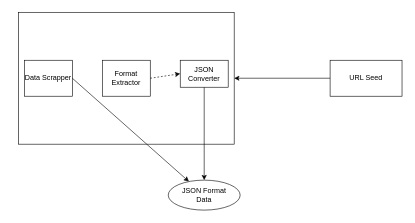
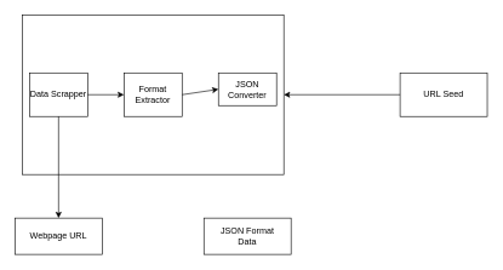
  <mxCell id="0" />
  <mxCell id="1" parent="0" />
  <mxCell id="2" value="URL Seed" style="rounded=0;whiteSpace=wrap;html=1;" vertex="1" parent="1"><mxGeometry x="550" y="100" width="120" height="60" as="geometry" /></mxCell>
  <mxCell id="3" value="" style="rounded=0;whiteSpace=wrap;html=1;" vertex="1" parent="1"><mxGeometry x="30" y="20" width="360" height="220" as="geometry" /></mxCell>
  <mxCell id="4" value="Data Scrapper" style="rounded=0;whiteSpace=wrap;html=1;" vertex="1" parent="1"><mxGeometry x="40" y="100" width="80" height="60" as="geometry" /></mxCell>
+ <mxCell id="5" value="Webpage URL" style="rounded=0;whiteSpace=wrap;html=1;" vertex="1" parent="1"><mxGeometry x="20" y="300" width="120" height="50" as="geometry" /></mxCell>
  <mxCell id="6" value="Format Extractor" style="rounded=0;whiteSpace=wrap;html=1;" vertex="1" parent="1"><mxGeometry x="170" y="100" width="80" height="60" as="geometry" /></mxCell>
  <mxCell id="7" value="JSON Converter" style="rounded=0;whiteSpace=wrap;html=1;" vertex="1" parent="1"><mxGeometry x="300" y="100" width="80" height="45" as="geometry" /></mxCell>
- <mxCell id="9" value="" style="endArrow=classic;html=1;exitX=1;exitY=0.5;exitDx=0;exitDy=0;" edge="1" parent="1" source="4" target="13"><mxGeometry width="50" height="50" relative="1" as="geometry"><mxPoint x="350" y="180" as="sourcePoint" /><mxPoint x="400" y="130" as="targetPoint" /></mxGeometry></mxCell>
- <mxCell id="10" value="" style="endArrow=classic;html=1;exitX=1;exitY=0.5;exitDx=0;exitDy=0;entryX=0;entryY=0.5;entryDx=0;entryDy=0;dashed=1;" edge="1" parent="1" source="6" target="7"><mxGeometry width="50" height="50" relative="1" as="geometry"><mxPoint x="350" y="180" as="sourcePoint" /><mxPoint x="310" y="340" as="targetPoint" /></mxGeometry></mxCell>
+ <mxCell id="8" value="" style="endArrow=classic;html=1;exitX=0.5;exitY=1;exitDx=0;exitDy=0;entryX=0.5;entryY=0;entryDx=0;entryDy=0;" edge="1" parent="1" source="4" target="5"><mxGeometry width="50" height="50" relative="1" as="geometry"><mxPoint x="350" y="180" as="sourcePoint" /><mxPoint x="400" y="130" as="targetPoint" /></mxGeometry></mxCell>
+ <mxCell id="9" value="" style="endArrow=classic;html=1;exitX=1;exitY=0.5;exitDx=0;exitDy=0;entryX=0;entryY=0.5;entryDx=0;entryDy=0;" edge="1" parent="1" source="4" target="6"><mxGeometry width="50" height="50" relative="1" as="geometry"><mxPoint x="350" y="180" as="sourcePoint" /><mxPoint x="400" y="130" as="targetPoint" /></mxGeometry></mxCell>
+ <mxCell id="10" value="" style="endArrow=classic;html=1;exitX=1;exitY=0.5;exitDx=0;exitDy=0;entryX=0;entryY=0.5;entryDx=0;entryDy=0;" edge="1" parent="1" source="6" target="7"><mxGeometry width="50" height="50" relative="1" as="geometry"><mxPoint x="350" y="180" as="sourcePoint" /><mxPoint x="310" y="340" as="targetPoint" /></mxGeometry></mxCell>
  <mxCell id="11" value="" style="endArrow=classic;html=1;exitX=0;exitY=0.5;exitDx=0;exitDy=0;entryX=1;entryY=0.5;entryDx=0;entryDy=0;" edge="1" parent="1" source="2" target="3"><mxGeometry width="50" height="50" relative="1" as="geometry"><mxPoint x="350" y="180" as="sourcePoint" /><mxPoint x="400" y="130" as="targetPoint" /></mxGeometry></mxCell>
- <mxCell id="12" value="" style="endArrow=classic;html=1;exitX=0.5;exitY=1;exitDx=0;exitDy=0;entryX=0.5;entryY=0;entryDx=0;entryDy=0;" edge="1" parent="1" source="7" target="13"><mxGeometry width="50" height="50" relative="1" as="geometry"><mxPoint x="350" y="180" as="sourcePoint" /><mxPoint x="340" y="280" as="targetPoint" /></mxGeometry></mxCell>
- <mxCell id="13" value="JSON Format&lt;br&gt;Data" style="ellipse;whiteSpace=wrap;html=1;" vertex="1" parent="1"><mxGeometry x="280" y="300" width="120" height="50" as="geometry" /></mxCell>
+ <mxCell id="13" value="JSON Format&lt;br&gt;Data" style="rounded=0;whiteSpace=wrap;html=1;" vertex="1" parent="1"><mxGeometry x="280" y="300" width="120" height="50" as="geometry" /></mxCell>
